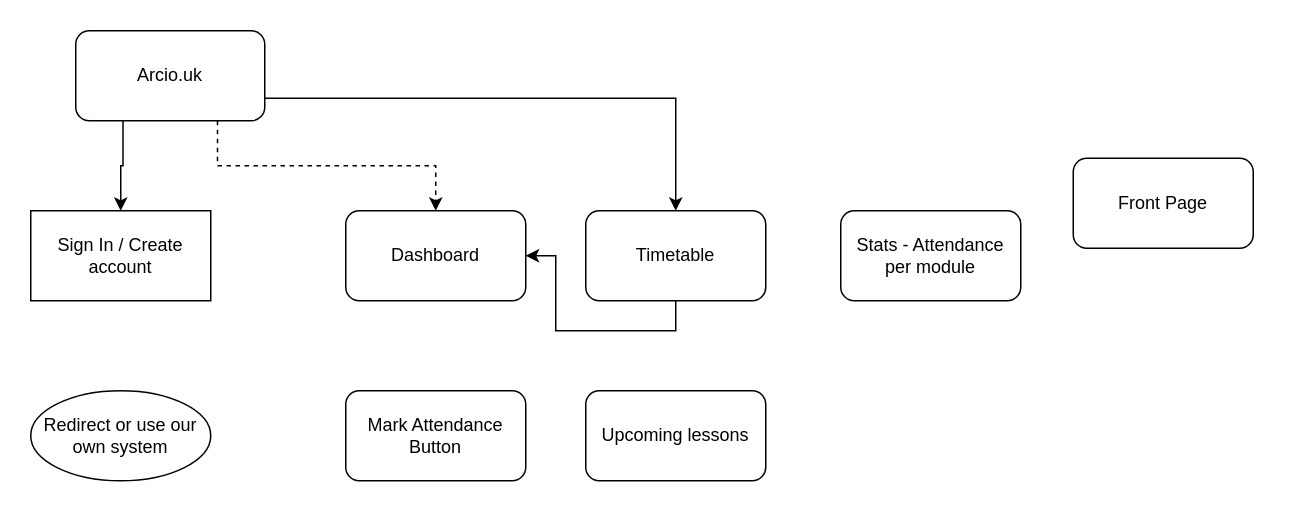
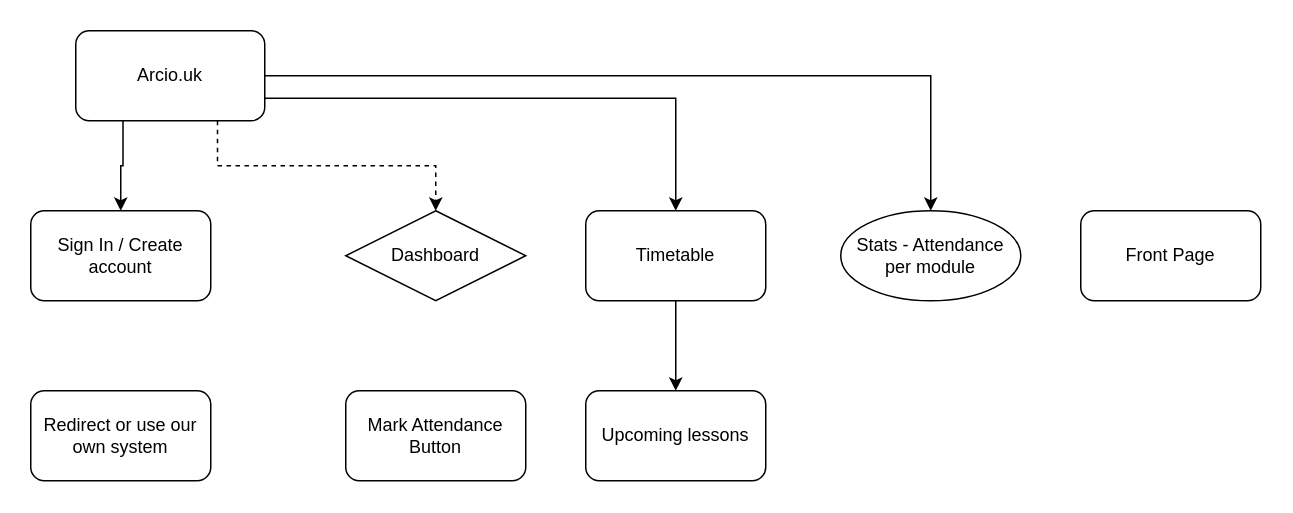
  <mxCell id="0" />
  <mxCell id="1" parent="0" />
  <mxCell id="2" style="edgeStyle=orthogonalEdgeStyle;rounded=0;orthogonalLoop=1;jettySize=auto;html=1;exitX=0.75;exitY=1;exitDx=0;exitDy=0;dashed=1;" edge="1" parent="1" source="6" target="10"><mxGeometry relative="1" as="geometry" /></mxCell>
  <mxCell id="3" style="edgeStyle=orthogonalEdgeStyle;rounded=0;orthogonalLoop=1;jettySize=auto;html=1;exitX=1;exitY=0.75;exitDx=0;exitDy=0;entryX=0.5;entryY=0;entryDx=0;entryDy=0;" edge="1" parent="1" source="6" target="14"><mxGeometry relative="1" as="geometry" /></mxCell>
+ <mxCell id="4" style="edgeStyle=orthogonalEdgeStyle;rounded=0;orthogonalLoop=1;jettySize=auto;html=1;exitX=1;exitY=0.5;exitDx=0;exitDy=0;entryX=0.5;entryY=0;entryDx=0;entryDy=0;" edge="1" parent="1" source="6" target="15"><mxGeometry relative="1" as="geometry" /></mxCell>
  <mxCell id="5" style="edgeStyle=orthogonalEdgeStyle;rounded=0;orthogonalLoop=1;jettySize=auto;html=1;exitX=0.25;exitY=1;exitDx=0;exitDy=0;entryX=0.5;entryY=0;entryDx=0;entryDy=0;" edge="1" parent="1" source="6" target="8"><mxGeometry relative="1" as="geometry" /></mxCell>
  <mxCell id="6" value="Arcio.uk" style="rounded=1;whiteSpace=wrap;html=1;" parent="1" vertex="1"><mxGeometry x="50" y="20" width="126" height="60" as="geometry" /></mxCell>
- <mxCell id="7" value="Front Page" style="rounded=1;whiteSpace=wrap;html=1;" parent="1" vertex="1"><mxGeometry x="715" y="105" width="120" height="60" as="geometry" /></mxCell>
- <mxCell id="8" value="Sign In / Create account" style="whiteSpace=wrap;html=1;rounded=0;" parent="1" vertex="1"><mxGeometry x="20" y="140" width="120" height="60" as="geometry" /></mxCell>
- <mxCell id="9" value="Redirect or use our own system" style="ellipse;whiteSpace=wrap;html=1;" parent="1" vertex="1"><mxGeometry x="20" y="260" width="120" height="60" as="geometry" /></mxCell>
- <mxCell id="10" value="Dashboard" style="rounded=1;whiteSpace=wrap;html=1;" parent="1" vertex="1"><mxGeometry x="230" y="140" width="120" height="60" as="geometry" /></mxCell>
+ <mxCell id="7" value="Front Page" style="rounded=1;whiteSpace=wrap;html=1;" parent="1" vertex="1"><mxGeometry x="720" y="140" width="120" height="60" as="geometry" /></mxCell>
+ <mxCell id="8" value="Sign In / Create account" style="rounded=1;whiteSpace=wrap;html=1;" parent="1" vertex="1"><mxGeometry x="20" y="140" width="120" height="60" as="geometry" /></mxCell>
+ <mxCell id="9" value="Redirect or use our own system" style="rounded=1;whiteSpace=wrap;html=1;" parent="1" vertex="1"><mxGeometry x="20" y="260" width="120" height="60" as="geometry" /></mxCell>
+ <mxCell id="10" value="Dashboard" style="rhombus;whiteSpace=wrap;html=1;" parent="1" vertex="1"><mxGeometry x="230" y="140" width="120" height="60" as="geometry" /></mxCell>
  <mxCell id="11" value="Mark Attendance Button" style="rounded=1;whiteSpace=wrap;html=1;" parent="1" vertex="1"><mxGeometry x="230" y="260" width="120" height="60" as="geometry" /></mxCell>
  <mxCell id="12" value="Upcoming lessons" style="rounded=1;whiteSpace=wrap;html=1;" parent="1" vertex="1"><mxGeometry x="390" y="260" width="120" height="60" as="geometry" /></mxCell>
- <mxCell id="13" style="edgeStyle=orthogonalEdgeStyle;rounded=0;orthogonalLoop=1;jettySize=auto;html=1;exitX=0.5;exitY=1;exitDx=0;exitDy=0;" edge="1" parent="1" source="14" target="10"><mxGeometry relative="1" as="geometry" /></mxCell>
+ <mxCell id="13" style="edgeStyle=orthogonalEdgeStyle;rounded=0;orthogonalLoop=1;jettySize=auto;html=1;exitX=0.5;exitY=1;exitDx=0;exitDy=0;entryX=0.5;entryY=0;entryDx=0;entryDy=0;" edge="1" parent="1" source="14" target="12"><mxGeometry relative="1" as="geometry" /></mxCell>
  <mxCell id="14" value="Timetable" style="rounded=1;whiteSpace=wrap;html=1;" vertex="1" parent="1"><mxGeometry x="390" y="140" width="120" height="60" as="geometry" /></mxCell>
- <mxCell id="15" value="Stats - Attendance per module" style="rounded=1;whiteSpace=wrap;html=1;" vertex="1" parent="1"><mxGeometry x="560" y="140" width="120" height="60" as="geometry" /></mxCell>
+ <mxCell id="15" value="Stats - Attendance per module" style="ellipse;whiteSpace=wrap;html=1;" vertex="1" parent="1"><mxGeometry x="560" y="140" width="120" height="60" as="geometry" /></mxCell>
